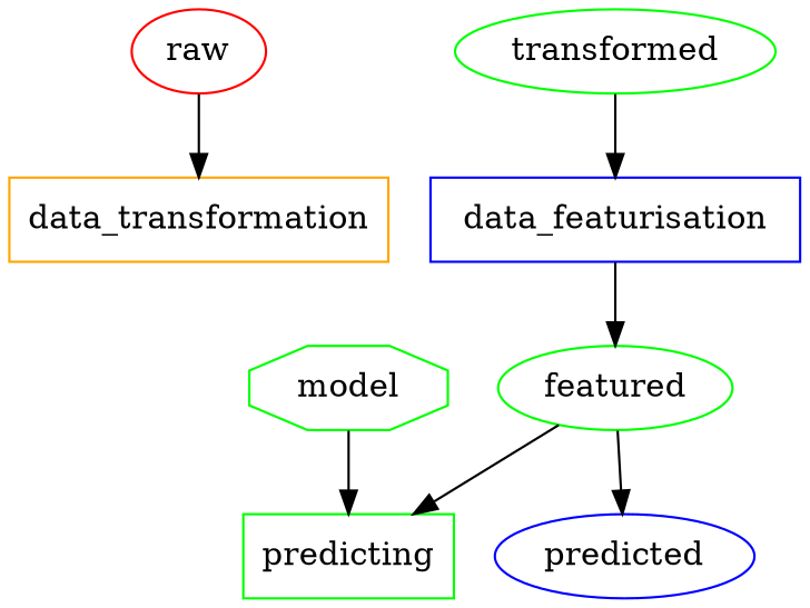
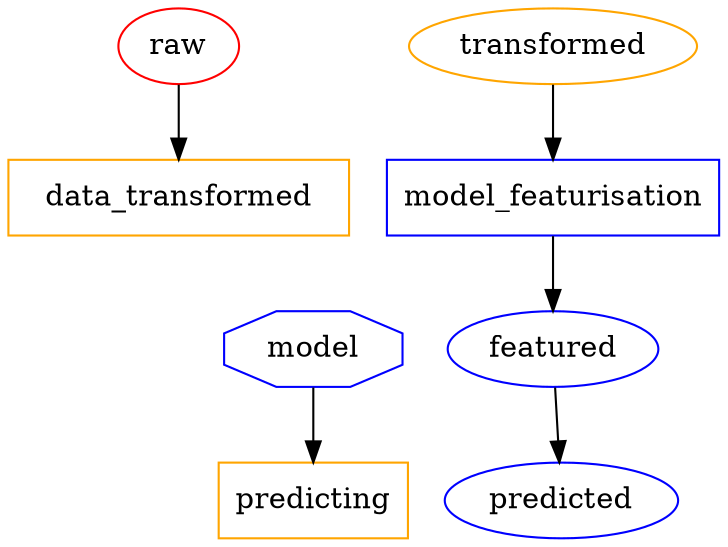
  digraph {
    node [color=blue weight=0.2]
    n1 [color=red label=raw]
-   n2 [color=orange label=data_transformation shape=box]
-   n3 [color=green label=transformed]
-   n4 [label=data_featurisation shape=box]
-   n5 [color=green label=featured]
-   n6 [color=green label=predicting shape=box]
+   n2 [color=orange label=data_transformed shape=box]
+   n3 [color=orange label=transformed]
+   n4 [label=model_featurisation shape=box]
+   n5 [label=featured]
+   n6 [color=orange label=predicting shape=box]
    n7 [label=predicted]
-   n8 [color=green label=model shape=octagon]
+   n8 [label=model shape=octagon]
    n1 -> n2
    n3 -> n4
    n4 -> n5
-   n5 -> n6
    n5 -> n7
    n8 -> n6
  }
